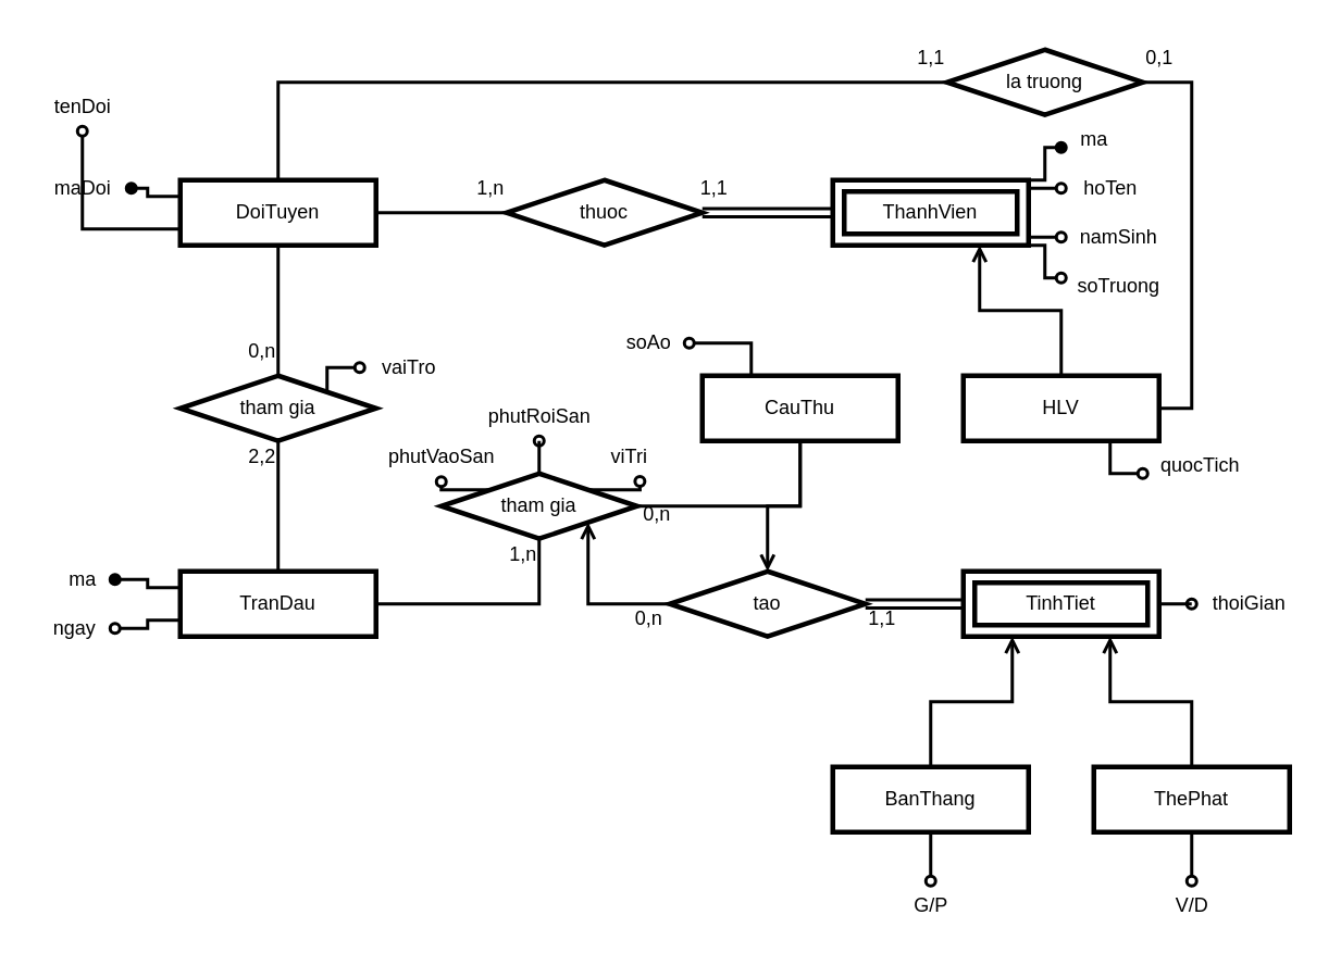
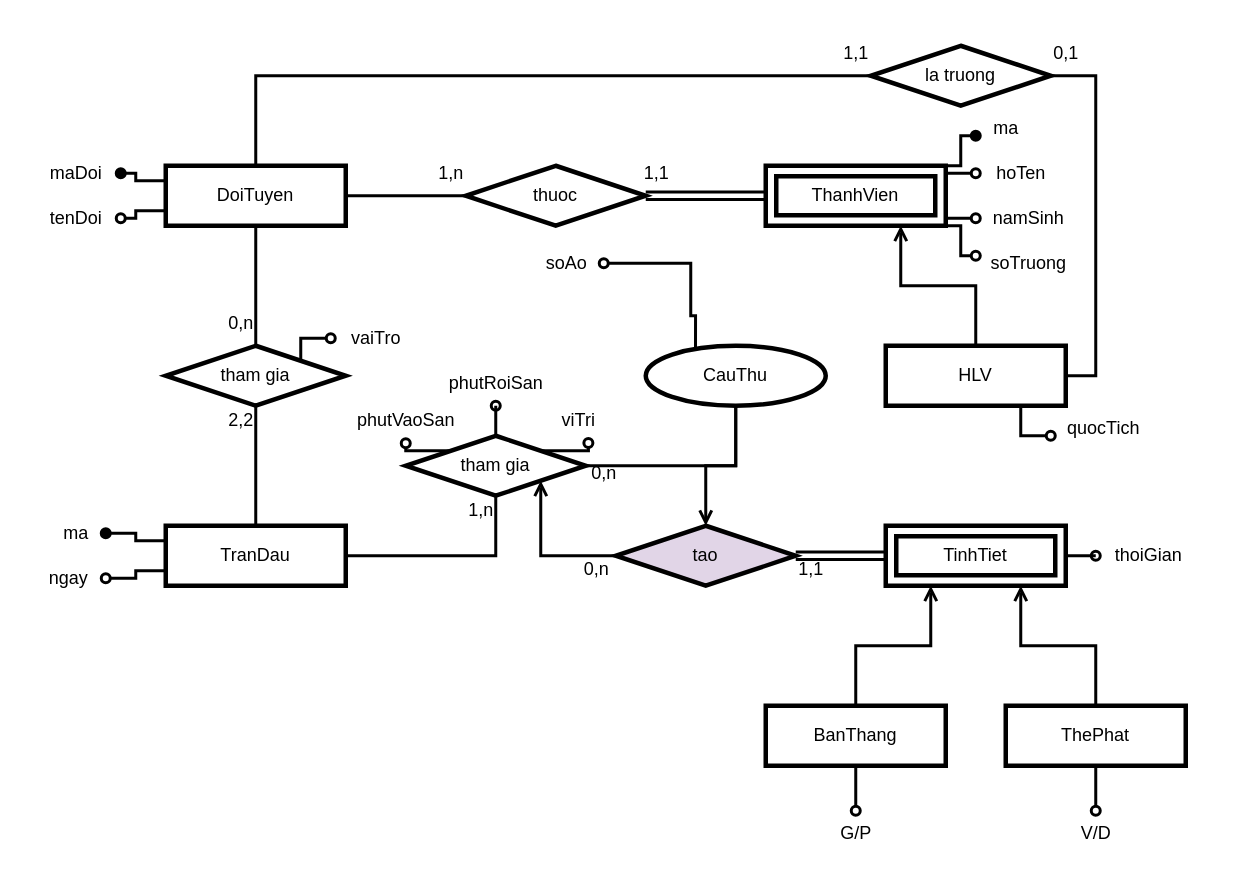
  <mxCell id="0" />
  <mxCell id="1" parent="0" />
  <mxCell id="2" style="edgeStyle=orthogonalEdgeStyle;rounded=0;orthogonalLoop=1;jettySize=auto;html=1;entryX=0;entryY=0.5;entryDx=0;entryDy=0;strokeWidth=2;endArrow=none;endFill=0;" edge="1" parent="1" source="6" target="26"><mxGeometry relative="1" as="geometry"><Array as="points"><mxPoint x="170" y="50" /></Array></mxGeometry></mxCell>
  <mxCell id="3" style="edgeStyle=orthogonalEdgeStyle;rounded=0;orthogonalLoop=1;jettySize=auto;html=1;entryX=0.5;entryY=0;entryDx=0;entryDy=0;strokeWidth=2;endArrow=none;endFill=0;" edge="1" parent="1" source="6" target="29"><mxGeometry relative="1" as="geometry" /></mxCell>
  <mxCell id="4" style="edgeStyle=orthogonalEdgeStyle;rounded=0;orthogonalLoop=1;jettySize=auto;html=1;exitX=0;exitY=0.75;exitDx=0;exitDy=0;strokeWidth=2;startArrow=none;startFill=0;endArrow=oval;endFill=0;" edge="1" parent="1" source="6" target="47"><mxGeometry relative="1" as="geometry" /></mxCell>
  <mxCell id="5" style="edgeStyle=orthogonalEdgeStyle;rounded=0;orthogonalLoop=1;jettySize=auto;html=1;exitX=0;exitY=0.25;exitDx=0;exitDy=0;strokeWidth=2;startArrow=none;startFill=0;endArrow=oval;endFill=1;" edge="1" parent="1" source="6" target="46"><mxGeometry relative="1" as="geometry" /></mxCell>
  <mxCell id="6" value="DoiTuyen" style="rounded=0;whiteSpace=wrap;html=1;strokeWidth=3;" vertex="1" parent="1"><mxGeometry x="110" y="110" width="120" height="40" as="geometry" /></mxCell>
  <mxCell id="7" style="edgeStyle=orthogonalEdgeStyle;rounded=0;orthogonalLoop=1;jettySize=auto;html=1;exitX=0.5;exitY=1;exitDx=0;exitDy=0;entryX=1;entryY=0.5;entryDx=0;entryDy=0;strokeWidth=2;endArrow=none;endFill=0;" edge="1" parent="1" source="10" target="34"><mxGeometry relative="1" as="geometry" /></mxCell>
  <mxCell id="8" style="edgeStyle=orthogonalEdgeStyle;rounded=0;orthogonalLoop=1;jettySize=auto;html=1;strokeWidth=2;startArrow=none;startFill=0;endArrow=open;endFill=0;" edge="1" parent="1" source="10" target="36"><mxGeometry relative="1" as="geometry" /></mxCell>
  <mxCell id="9" style="edgeStyle=orthogonalEdgeStyle;rounded=0;orthogonalLoop=1;jettySize=auto;html=1;exitX=0.25;exitY=0;exitDx=0;exitDy=0;strokeWidth=2;startArrow=none;startFill=0;endArrow=oval;endFill=0;" edge="1" parent="1" source="10" target="52"><mxGeometry relative="1" as="geometry"><Array as="points"><mxPoint x="460" y="210" /></Array></mxGeometry></mxCell>
- <mxCell id="10" value="CauThu" style="rounded=0;whiteSpace=wrap;html=1;strokeWidth=3;" vertex="1" parent="1"><mxGeometry x="430" y="230" width="120" height="40" as="geometry" /></mxCell>
+ <mxCell id="10" value="CauThu" style="ellipse;whiteSpace=wrap;html=1;strokeWidth=3;" vertex="1" parent="1"><mxGeometry x="430" y="230" width="120" height="40" as="geometry" /></mxCell>
  <mxCell id="11" style="edgeStyle=orthogonalEdgeStyle;rounded=0;orthogonalLoop=1;jettySize=auto;html=1;entryX=0.75;entryY=1;entryDx=0;entryDy=0;strokeWidth=2;startArrow=none;startFill=0;endArrow=open;endFill=0;" edge="1" parent="1" source="13" target="42"><mxGeometry relative="1" as="geometry" /></mxCell>
  <mxCell id="12" style="edgeStyle=orthogonalEdgeStyle;rounded=0;orthogonalLoop=1;jettySize=auto;html=1;exitX=0.75;exitY=1;exitDx=0;exitDy=0;strokeWidth=2;startArrow=none;startFill=0;endArrow=oval;endFill=0;" edge="1" parent="1" source="13" target="53"><mxGeometry relative="1" as="geometry"><Array as="points"><mxPoint x="680" y="290" /></Array></mxGeometry></mxCell>
  <mxCell id="13" value="HLV" style="rounded=0;whiteSpace=wrap;html=1;strokeWidth=3;" vertex="1" parent="1"><mxGeometry x="590" y="230" width="120" height="40" as="geometry" /></mxCell>
  <mxCell id="14" style="edgeStyle=orthogonalEdgeStyle;rounded=0;orthogonalLoop=1;jettySize=auto;html=1;exitX=0;exitY=0.25;exitDx=0;exitDy=0;strokeWidth=2;startArrow=none;startFill=0;endArrow=oval;endFill=1;" edge="1" parent="1" source="16" target="55"><mxGeometry relative="1" as="geometry" /></mxCell>
  <mxCell id="15" style="edgeStyle=orthogonalEdgeStyle;rounded=0;orthogonalLoop=1;jettySize=auto;html=1;exitX=0;exitY=0.75;exitDx=0;exitDy=0;strokeWidth=2;startArrow=none;startFill=0;endArrow=oval;endFill=0;" edge="1" parent="1" source="16" target="56"><mxGeometry relative="1" as="geometry" /></mxCell>
  <mxCell id="16" value="TranDau" style="rounded=0;whiteSpace=wrap;html=1;strokeWidth=3;" vertex="1" parent="1"><mxGeometry x="110" y="350" width="120" height="40" as="geometry" /></mxCell>
  <mxCell id="17" style="edgeStyle=orthogonalEdgeStyle;rounded=0;orthogonalLoop=1;jettySize=auto;html=1;entryX=0.25;entryY=1;entryDx=0;entryDy=0;strokeWidth=2;startArrow=none;startFill=0;endArrow=open;endFill=0;" edge="1" parent="1" source="19" target="45"><mxGeometry relative="1" as="geometry" /></mxCell>
  <mxCell id="18" style="edgeStyle=orthogonalEdgeStyle;rounded=0;orthogonalLoop=1;jettySize=auto;html=1;strokeWidth=2;startArrow=none;startFill=0;endArrow=oval;endFill=0;" edge="1" parent="1" source="19" target="60"><mxGeometry relative="1" as="geometry" /></mxCell>
  <mxCell id="19" value="BanThang" style="rounded=0;whiteSpace=wrap;html=1;strokeWidth=3;" vertex="1" parent="1"><mxGeometry x="510" y="470" width="120" height="40" as="geometry" /></mxCell>
  <mxCell id="20" style="edgeStyle=orthogonalEdgeStyle;rounded=0;orthogonalLoop=1;jettySize=auto;html=1;exitX=0.5;exitY=0;exitDx=0;exitDy=0;entryX=0.75;entryY=1;entryDx=0;entryDy=0;strokeWidth=2;startArrow=none;startFill=0;endArrow=open;endFill=0;" edge="1" parent="1" source="22" target="45"><mxGeometry relative="1" as="geometry" /></mxCell>
  <mxCell id="21" style="edgeStyle=orthogonalEdgeStyle;rounded=0;orthogonalLoop=1;jettySize=auto;html=1;exitX=0.5;exitY=1;exitDx=0;exitDy=0;strokeWidth=2;startArrow=none;startFill=0;endArrow=oval;endFill=0;" edge="1" parent="1" source="22" target="61"><mxGeometry relative="1" as="geometry" /></mxCell>
  <mxCell id="22" value="ThePhat" style="rounded=0;whiteSpace=wrap;html=1;strokeWidth=3;" vertex="1" parent="1"><mxGeometry x="670" y="470" width="120" height="40" as="geometry" /></mxCell>
  <mxCell id="23" style="edgeStyle=orthogonalEdgeStyle;rounded=0;orthogonalLoop=1;jettySize=auto;html=1;exitX=0;exitY=0.5;exitDx=0;exitDy=0;entryX=1;entryY=0.5;entryDx=0;entryDy=0;endArrow=none;endFill=0;strokeWidth=2;" edge="1" parent="1" source="24" target="6"><mxGeometry relative="1" as="geometry" /></mxCell>
  <mxCell id="24" value="thuoc" style="rhombus;whiteSpace=wrap;html=1;strokeWidth=3;" vertex="1" parent="1"><mxGeometry x="310" y="110" width="120" height="40" as="geometry" /></mxCell>
  <mxCell id="25" style="edgeStyle=orthogonalEdgeStyle;rounded=0;orthogonalLoop=1;jettySize=auto;html=1;entryX=1;entryY=0.5;entryDx=0;entryDy=0;strokeWidth=2;endArrow=none;endFill=0;" edge="1" parent="1" source="26" target="13"><mxGeometry relative="1" as="geometry"><Array as="points"><mxPoint x="730" y="50" /><mxPoint x="730" y="250" /></Array></mxGeometry></mxCell>
  <mxCell id="26" value="la truong" style="rhombus;whiteSpace=wrap;html=1;strokeWidth=3;" vertex="1" parent="1"><mxGeometry x="580" y="30" width="120" height="40" as="geometry" /></mxCell>
  <mxCell id="27" style="edgeStyle=orthogonalEdgeStyle;rounded=0;orthogonalLoop=1;jettySize=auto;html=1;exitX=0.5;exitY=1;exitDx=0;exitDy=0;entryX=0.5;entryY=0;entryDx=0;entryDy=0;strokeWidth=2;endArrow=none;endFill=0;" edge="1" parent="1" source="29" target="16"><mxGeometry relative="1" as="geometry" /></mxCell>
  <mxCell id="28" style="edgeStyle=orthogonalEdgeStyle;rounded=0;orthogonalLoop=1;jettySize=auto;html=1;exitX=1;exitY=0;exitDx=0;exitDy=0;strokeWidth=2;startArrow=none;startFill=0;endArrow=oval;endFill=0;" edge="1" parent="1" source="29" target="54"><mxGeometry relative="1" as="geometry"><Array as="points"><mxPoint x="200" y="225" /></Array></mxGeometry></mxCell>
  <mxCell id="29" value="tham gia" style="rhombus;whiteSpace=wrap;html=1;strokeWidth=3;" vertex="1" parent="1"><mxGeometry x="110" y="230" width="120" height="40" as="geometry" /></mxCell>
  <mxCell id="30" style="edgeStyle=orthogonalEdgeStyle;rounded=0;orthogonalLoop=1;jettySize=auto;html=1;exitX=0.5;exitY=1;exitDx=0;exitDy=0;entryX=1;entryY=0.5;entryDx=0;entryDy=0;strokeWidth=2;endArrow=none;endFill=0;" edge="1" parent="1" source="34" target="16"><mxGeometry relative="1" as="geometry"><Array as="points"><mxPoint x="330" y="370" /></Array></mxGeometry></mxCell>
  <mxCell id="31" style="edgeStyle=orthogonalEdgeStyle;rounded=0;orthogonalLoop=1;jettySize=auto;html=1;exitX=0;exitY=0;exitDx=0;exitDy=0;strokeWidth=2;startArrow=none;startFill=0;endArrow=oval;endFill=0;" edge="1" parent="1" source="34" target="57"><mxGeometry relative="1" as="geometry"><Array as="points"><mxPoint x="270" y="300" /></Array></mxGeometry></mxCell>
  <mxCell id="32" style="edgeStyle=orthogonalEdgeStyle;rounded=0;orthogonalLoop=1;jettySize=auto;html=1;exitX=0.5;exitY=0;exitDx=0;exitDy=0;strokeWidth=2;startArrow=none;startFill=0;endArrow=oval;endFill=0;" edge="1" parent="1" source="34" target="58"><mxGeometry relative="1" as="geometry" /></mxCell>
  <mxCell id="33" style="edgeStyle=orthogonalEdgeStyle;rounded=0;orthogonalLoop=1;jettySize=auto;html=1;exitX=1;exitY=0;exitDx=0;exitDy=0;entryX=0.635;entryY=0.997;entryDx=0;entryDy=0;entryPerimeter=0;strokeWidth=2;startArrow=none;startFill=0;endArrow=oval;endFill=0;" edge="1" parent="1" source="34" target="59"><mxGeometry relative="1" as="geometry" /></mxCell>
  <mxCell id="34" value="tham gia" style="rhombus;whiteSpace=wrap;html=1;strokeWidth=3;" vertex="1" parent="1"><mxGeometry x="270" y="290" width="120" height="40" as="geometry" /></mxCell>
  <mxCell id="35" style="edgeStyle=orthogonalEdgeStyle;rounded=0;orthogonalLoop=1;jettySize=auto;html=1;entryX=1;entryY=1;entryDx=0;entryDy=0;strokeWidth=2;endArrow=open;endFill=0;startArrow=none;startFill=0;" edge="1" parent="1" source="36" target="34"><mxGeometry relative="1" as="geometry" /></mxCell>
- <mxCell id="36" value="tao" style="rhombus;whiteSpace=wrap;html=1;strokeWidth=3;" vertex="1" parent="1"><mxGeometry x="410" y="350" width="120" height="40" as="geometry" /></mxCell>
+ <mxCell id="36" value="tao" style="rhombus;whiteSpace=wrap;html=1;strokeWidth=3;fillColor=#e1d5e7;" vertex="1" parent="1"><mxGeometry x="410" y="350" width="120" height="40" as="geometry" /></mxCell>
  <mxCell id="37" style="edgeStyle=orthogonalEdgeStyle;rounded=0;orthogonalLoop=1;jettySize=auto;html=1;exitX=0;exitY=0.5;exitDx=0;exitDy=0;entryX=1;entryY=0.5;entryDx=0;entryDy=0;shape=link;strokeWidth=2;" edge="1" parent="1" source="42" target="24"><mxGeometry relative="1" as="geometry" /></mxCell>
  <mxCell id="38" style="edgeStyle=orthogonalEdgeStyle;rounded=0;orthogonalLoop=1;jettySize=auto;html=1;exitX=1;exitY=0;exitDx=0;exitDy=0;strokeWidth=2;startArrow=none;startFill=0;endArrow=oval;endFill=1;" edge="1" parent="1" source="42" target="48"><mxGeometry relative="1" as="geometry"><Array as="points"><mxPoint x="640" y="110" /><mxPoint x="640" y="90" /></Array></mxGeometry></mxCell>
  <mxCell id="39" style="edgeStyle=orthogonalEdgeStyle;rounded=0;orthogonalLoop=1;jettySize=auto;html=1;exitX=1;exitY=0.25;exitDx=0;exitDy=0;strokeWidth=2;startArrow=none;startFill=0;endArrow=oval;endFill=0;" edge="1" parent="1" source="42" target="49"><mxGeometry relative="1" as="geometry"><Array as="points"><mxPoint x="630" y="115" /></Array></mxGeometry></mxCell>
  <mxCell id="40" style="edgeStyle=orthogonalEdgeStyle;rounded=0;orthogonalLoop=1;jettySize=auto;html=1;exitX=1;exitY=0.75;exitDx=0;exitDy=0;strokeWidth=2;startArrow=none;startFill=0;endArrow=oval;endFill=0;" edge="1" parent="1" source="42" target="50"><mxGeometry relative="1" as="geometry"><Array as="points"><mxPoint x="630" y="145" /></Array></mxGeometry></mxCell>
  <mxCell id="41" style="edgeStyle=orthogonalEdgeStyle;rounded=0;orthogonalLoop=1;jettySize=auto;html=1;exitX=1;exitY=1;exitDx=0;exitDy=0;strokeWidth=2;startArrow=none;startFill=0;endArrow=oval;endFill=0;" edge="1" parent="1" source="42" target="51"><mxGeometry relative="1" as="geometry"><Array as="points"><mxPoint x="640" y="150" /><mxPoint x="640" y="170" /></Array></mxGeometry></mxCell>
  <mxCell id="42" value="ThanhVien" style="shape=ext;margin=3;double=1;whiteSpace=wrap;html=1;align=center;strokeWidth=3;" vertex="1" parent="1"><mxGeometry x="510" y="110" width="120" height="40" as="geometry" /></mxCell>
  <mxCell id="43" style="edgeStyle=orthogonalEdgeStyle;rounded=0;orthogonalLoop=1;jettySize=auto;html=1;entryX=1;entryY=0.5;entryDx=0;entryDy=0;strokeWidth=2;startArrow=none;startFill=0;endArrow=none;endFill=0;shape=link;" edge="1" parent="1" source="45" target="36"><mxGeometry relative="1" as="geometry" /></mxCell>
  <mxCell id="44" style="edgeStyle=orthogonalEdgeStyle;rounded=0;orthogonalLoop=1;jettySize=auto;html=1;exitX=1;exitY=0.5;exitDx=0;exitDy=0;strokeWidth=2;startArrow=none;startFill=0;endArrow=oval;endFill=0;" edge="1" parent="1" source="45" target="62"><mxGeometry relative="1" as="geometry" /></mxCell>
  <mxCell id="45" value="TinhTiet" style="shape=ext;margin=3;double=1;whiteSpace=wrap;html=1;align=center;strokeWidth=3;" vertex="1" parent="1"><mxGeometry x="590" y="350" width="120" height="40" as="geometry" /></mxCell>
  <mxCell id="46" value="maDoi" style="text;html=1;align=center;verticalAlign=middle;resizable=0;points=[];autosize=1;strokeColor=none;fillColor=none;" vertex="1" parent="1"><mxGeometry x="20" y="100" width="60" height="30" as="geometry" /></mxCell>
- <mxCell id="47" value="tenDoi" style="text;html=1;align=center;verticalAlign=middle;resizable=0;points=[];autosize=1;strokeColor=none;fillColor=none;" vertex="1" parent="1"><mxGeometry x="20" y="50" width="60" height="30" as="geometry" /></mxCell>
+ <mxCell id="47" value="tenDoi" style="text;html=1;align=center;verticalAlign=middle;resizable=0;points=[];autosize=1;strokeColor=none;fillColor=none;" vertex="1" parent="1"><mxGeometry x="20" y="130" width="60" height="30" as="geometry" /></mxCell>
  <mxCell id="48" value="ma" style="text;html=1;align=center;verticalAlign=middle;resizable=0;points=[];autosize=1;strokeColor=none;fillColor=none;" vertex="1" parent="1"><mxGeometry x="650" y="70" width="40" height="30" as="geometry" /></mxCell>
  <mxCell id="49" value="hoTen" style="text;html=1;align=center;verticalAlign=middle;resizable=0;points=[];autosize=1;strokeColor=none;fillColor=none;" vertex="1" parent="1"><mxGeometry x="650" y="100" width="60" height="30" as="geometry" /></mxCell>
  <mxCell id="50" value="namSinh" style="text;html=1;align=center;verticalAlign=middle;resizable=0;points=[];autosize=1;strokeColor=none;fillColor=none;" vertex="1" parent="1"><mxGeometry x="650" y="130" width="70" height="30" as="geometry" /></mxCell>
  <mxCell id="51" value="soTruong" style="text;html=1;align=center;verticalAlign=middle;resizable=0;points=[];autosize=1;strokeColor=none;fillColor=none;" vertex="1" parent="1"><mxGeometry x="650" y="160" width="70" height="30" as="geometry" /></mxCell>
- <mxCell id="52" value="soAo" style="text;html=1;align=center;verticalAlign=middle;resizable=0;points=[];autosize=1;strokeColor=none;fillColor=none;" vertex="1" parent="1"><mxGeometry x="372" y="195" width="50" height="30" as="geometry" /></mxCell>
+ <mxCell id="52" value="soAo" style="text;html=1;align=center;verticalAlign=middle;resizable=0;points=[];autosize=1;strokeColor=none;fillColor=none;" vertex="1" parent="1"><mxGeometry x="352" y="160" width="50" height="30" as="geometry" /></mxCell>
  <mxCell id="53" value="quocTich" style="text;html=1;align=center;verticalAlign=middle;resizable=0;points=[];autosize=1;strokeColor=none;fillColor=none;" vertex="1" parent="1"><mxGeometry x="700" y="270" width="70" height="30" as="geometry" /></mxCell>
  <mxCell id="54" value="vaiTro" style="text;html=1;align=center;verticalAlign=middle;resizable=0;points=[];autosize=1;strokeColor=none;fillColor=none;" vertex="1" parent="1"><mxGeometry x="220" y="210" width="60" height="30" as="geometry" /></mxCell>
  <mxCell id="55" value="ma" style="text;html=1;align=center;verticalAlign=middle;resizable=0;points=[];autosize=1;strokeColor=none;fillColor=none;" vertex="1" parent="1"><mxGeometry x="30" y="340" width="40" height="30" as="geometry" /></mxCell>
  <mxCell id="56" value="ngay" style="text;html=1;align=center;verticalAlign=middle;resizable=0;points=[];autosize=1;strokeColor=none;fillColor=none;" vertex="1" parent="1"><mxGeometry x="20" y="370" width="50" height="30" as="geometry" /></mxCell>
  <mxCell id="57" value="phutVaoSan" style="text;html=1;align=center;verticalAlign=middle;resizable=0;points=[];autosize=1;strokeColor=none;fillColor=none;" vertex="1" parent="1"><mxGeometry x="225" y="265" width="90" height="30" as="geometry" /></mxCell>
  <mxCell id="58" value="phutRoiSan" style="text;html=1;align=center;verticalAlign=middle;resizable=0;points=[];autosize=1;strokeColor=none;fillColor=none;" vertex="1" parent="1"><mxGeometry x="285" y="240" width="90" height="30" as="geometry" /></mxCell>
  <mxCell id="59" value="viTri" style="text;html=1;align=center;verticalAlign=middle;resizable=0;points=[];autosize=1;strokeColor=none;fillColor=none;" vertex="1" parent="1"><mxGeometry x="360" y="265" width="50" height="30" as="geometry" /></mxCell>
  <mxCell id="60" value="G/P" style="text;html=1;align=center;verticalAlign=middle;resizable=0;points=[];autosize=1;strokeColor=none;fillColor=none;" vertex="1" parent="1"><mxGeometry x="550" y="540" width="40" height="30" as="geometry" /></mxCell>
  <mxCell id="61" value="V/D" style="text;html=1;align=center;verticalAlign=middle;resizable=0;points=[];autosize=1;strokeColor=none;fillColor=none;" vertex="1" parent="1"><mxGeometry x="710" y="540" width="40" height="30" as="geometry" /></mxCell>
  <mxCell id="62" value="thoiGian" style="text;html=1;align=center;verticalAlign=middle;resizable=0;points=[];autosize=1;strokeColor=none;fillColor=none;" vertex="1" parent="1"><mxGeometry x="730" y="355" width="70" height="30" as="geometry" /></mxCell>
  <mxCell id="63" value="1,n" style="text;html=1;align=center;verticalAlign=middle;resizable=0;points=[];autosize=1;strokeColor=none;fillColor=none;" vertex="1" parent="1"><mxGeometry x="280" y="100" width="40" height="30" as="geometry" /></mxCell>
  <mxCell id="64" value="1,n" style="text;html=1;align=center;verticalAlign=middle;resizable=0;points=[];autosize=1;strokeColor=none;fillColor=none;" vertex="1" parent="1"><mxGeometry x="300" y="325" width="40" height="30" as="geometry" /></mxCell>
  <mxCell id="65" value="0,n" style="text;html=1;align=center;verticalAlign=middle;resizable=0;points=[];autosize=1;strokeColor=none;fillColor=none;" vertex="1" parent="1"><mxGeometry x="377" y="364" width="40" height="30" as="geometry" /></mxCell>
  <mxCell id="66" value="0,n" style="text;html=1;align=center;verticalAlign=middle;resizable=0;points=[];autosize=1;strokeColor=none;fillColor=none;" vertex="1" parent="1"><mxGeometry x="140" y="200" width="40" height="30" as="geometry" /></mxCell>
  <mxCell id="67" value="0,n" style="text;html=1;align=center;verticalAlign=middle;resizable=0;points=[];autosize=1;strokeColor=none;fillColor=none;" vertex="1" parent="1"><mxGeometry x="382" y="300" width="40" height="30" as="geometry" /></mxCell>
  <mxCell id="68" value="0,1" style="text;html=1;align=center;verticalAlign=middle;resizable=0;points=[];autosize=1;strokeColor=none;fillColor=none;" vertex="1" parent="1"><mxGeometry x="690" y="20" width="40" height="30" as="geometry" /></mxCell>
  <mxCell id="69" value="1,1" style="text;html=1;align=center;verticalAlign=middle;resizable=0;points=[];autosize=1;strokeColor=none;fillColor=none;" vertex="1" parent="1"><mxGeometry x="520" y="364" width="40" height="30" as="geometry" /></mxCell>
  <mxCell id="70" value="1,1" style="text;html=1;align=center;verticalAlign=middle;resizable=0;points=[];autosize=1;strokeColor=none;fillColor=none;" vertex="1" parent="1"><mxGeometry x="417" y="100" width="40" height="30" as="geometry" /></mxCell>
  <mxCell id="71" value="1,1" style="text;html=1;align=center;verticalAlign=middle;resizable=0;points=[];autosize=1;strokeColor=none;fillColor=none;" vertex="1" parent="1"><mxGeometry x="550" y="20" width="40" height="30" as="geometry" /></mxCell>
  <mxCell id="72" value="2,2" style="text;html=1;align=center;verticalAlign=middle;resizable=0;points=[];autosize=1;strokeColor=none;fillColor=none;" vertex="1" parent="1"><mxGeometry x="140" y="265" width="40" height="30" as="geometry" /></mxCell>
